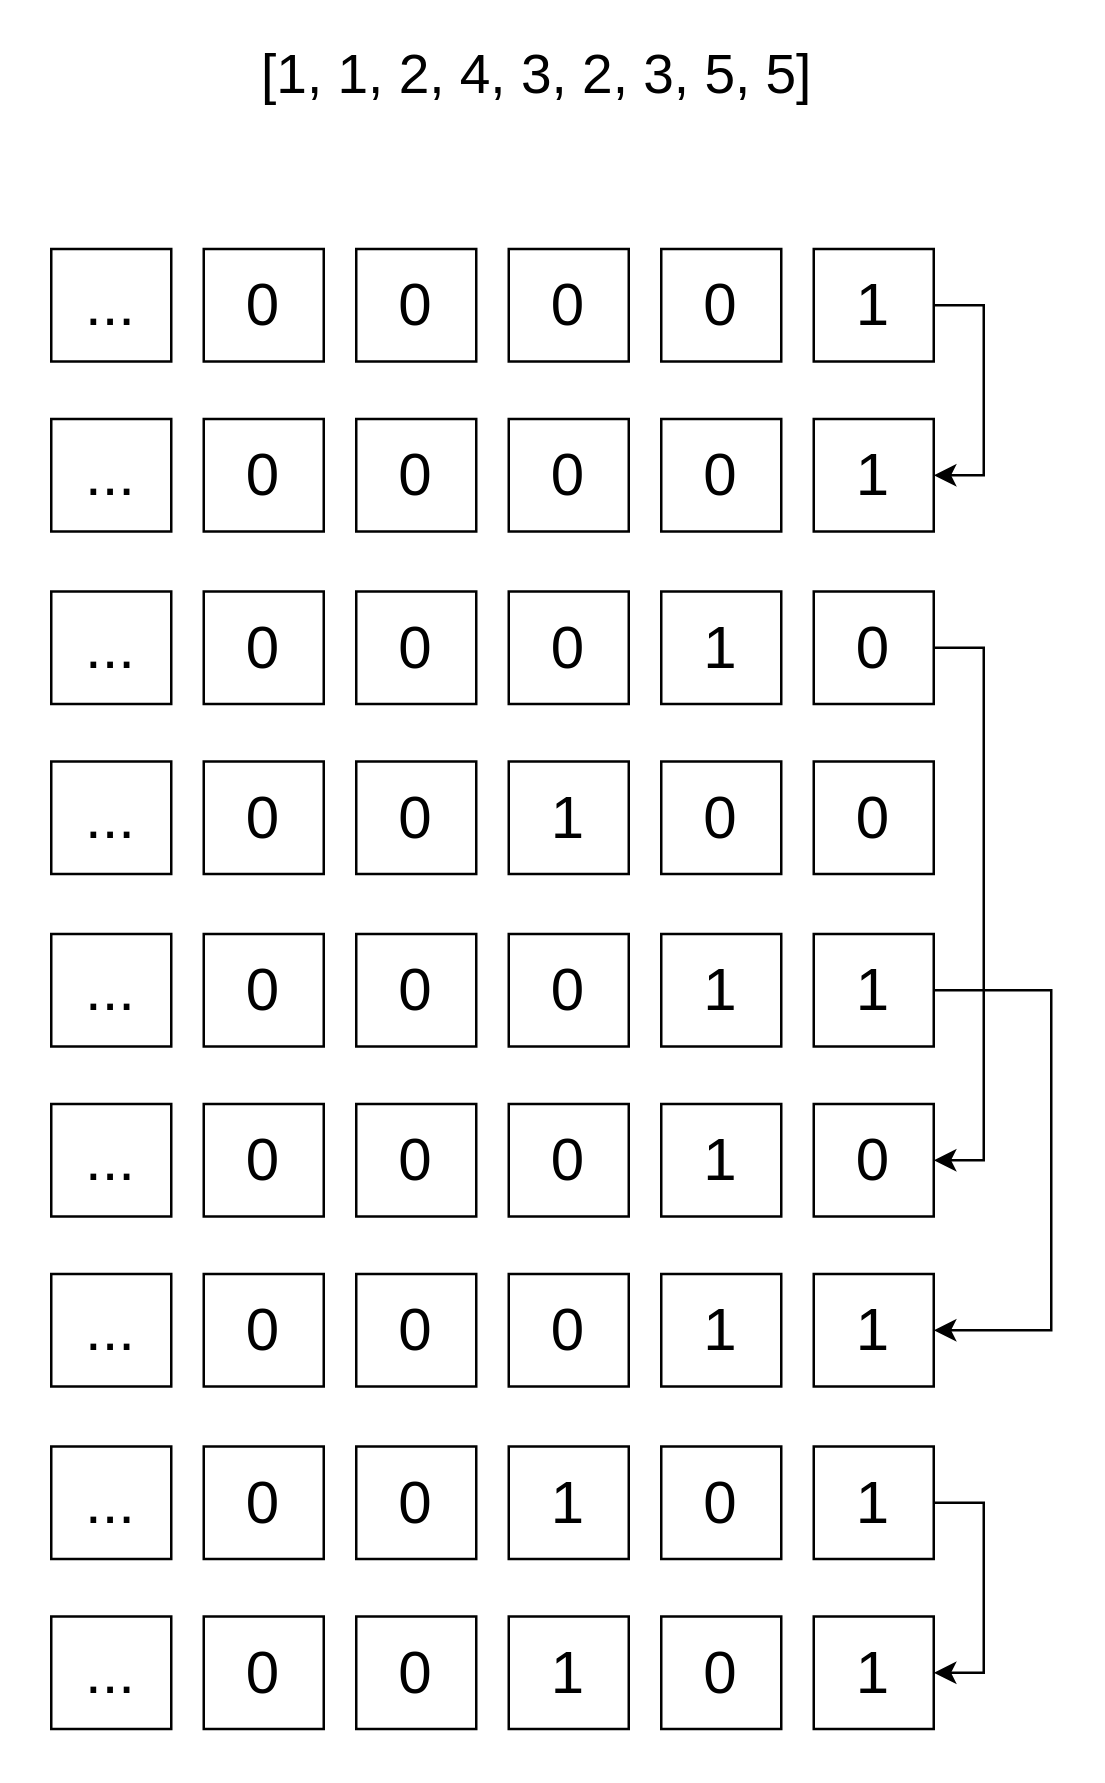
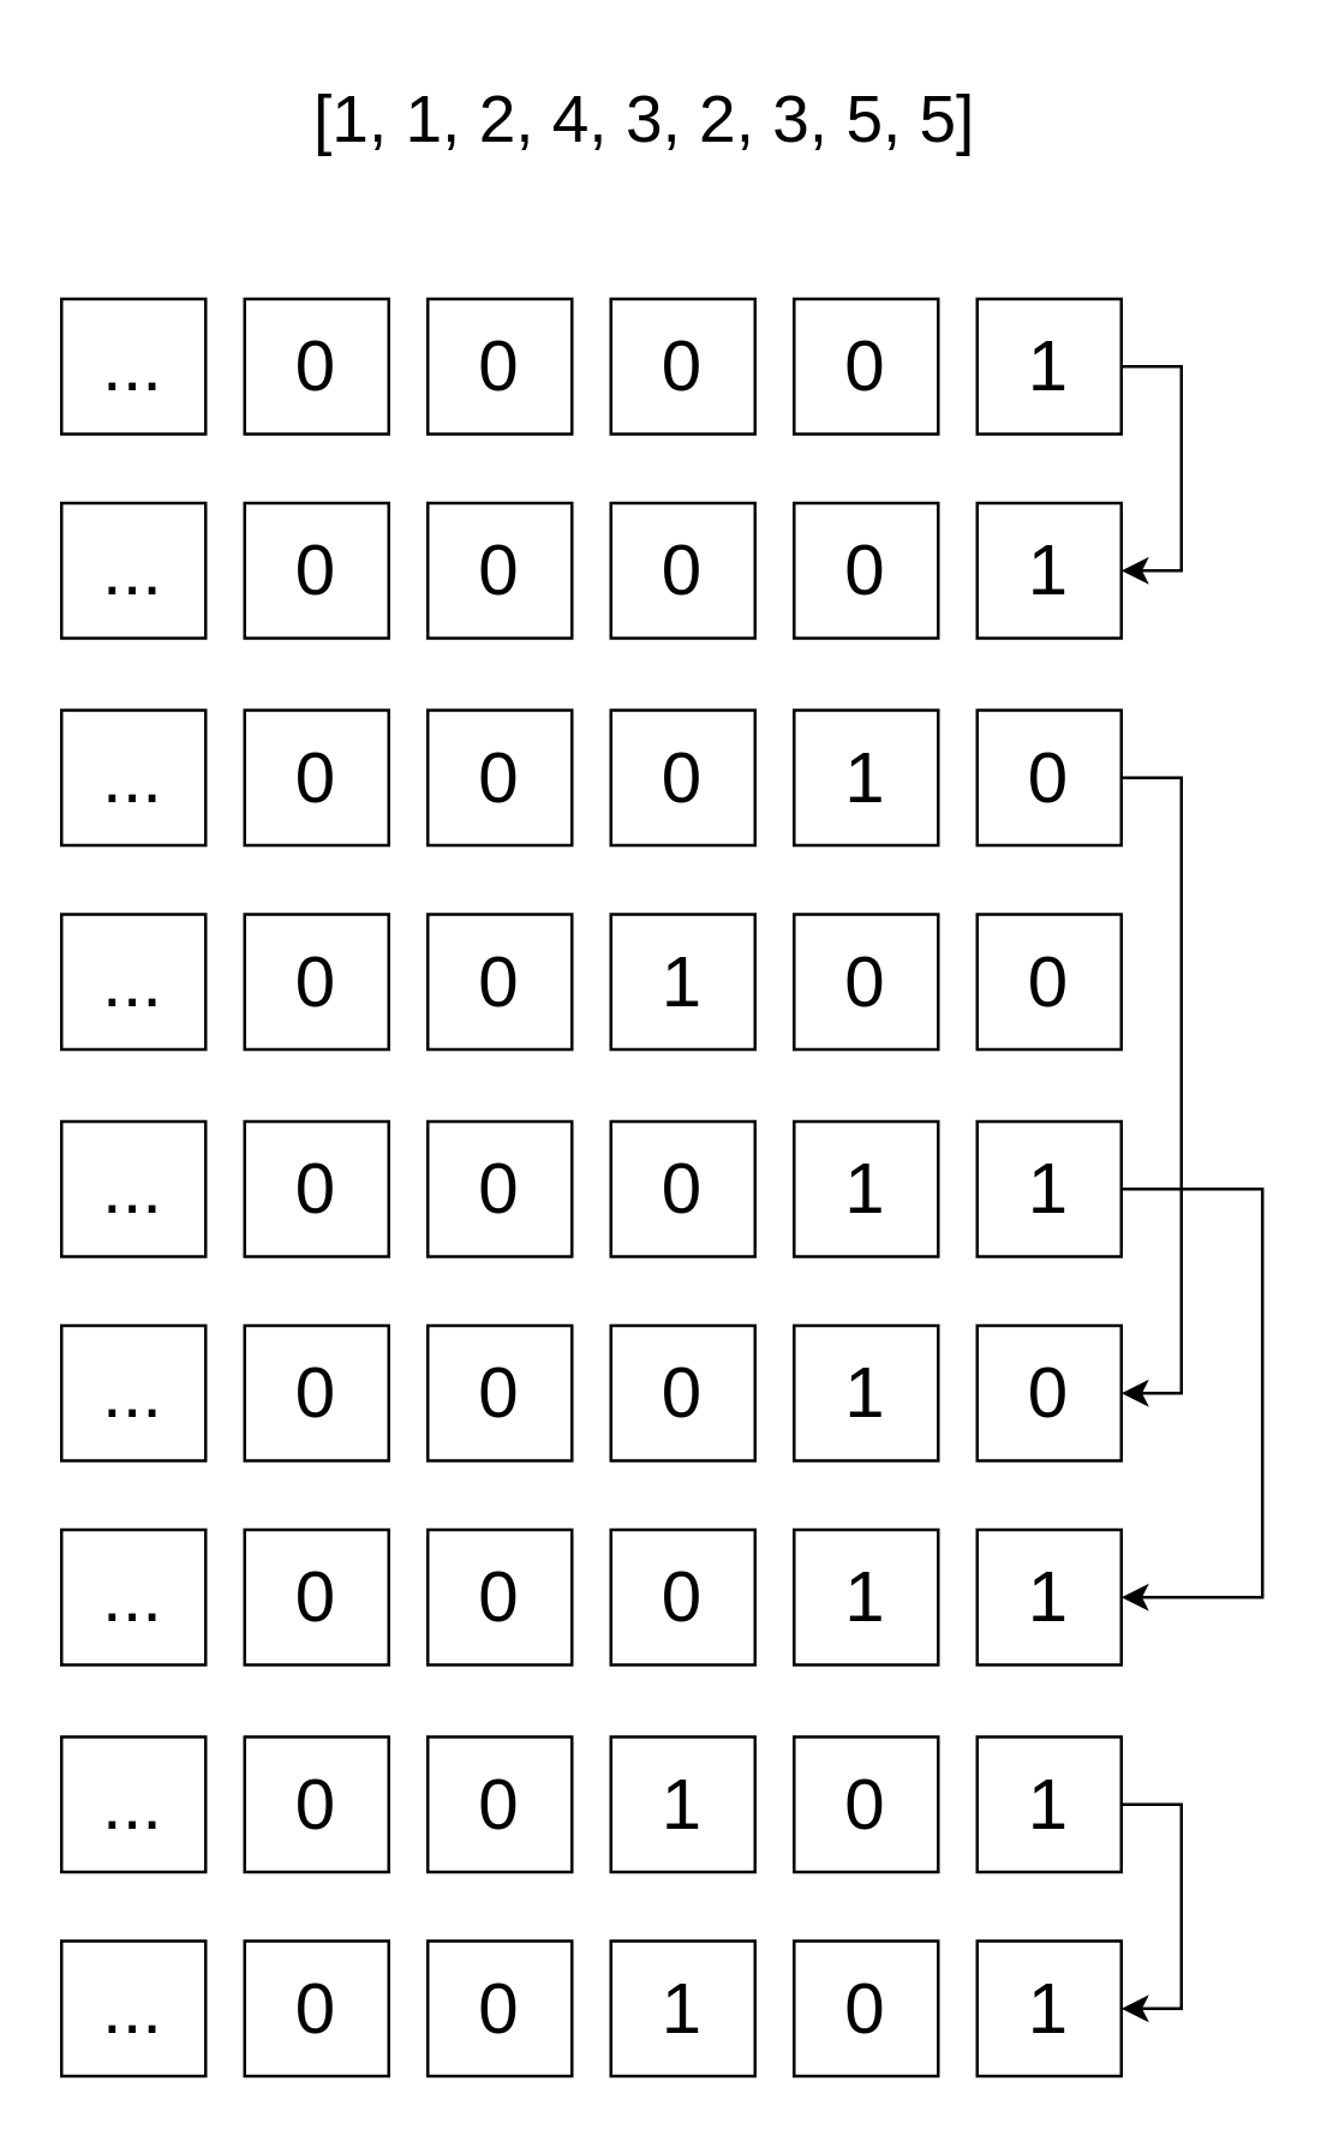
  <mxCell id="0" />
  <mxCell id="1" parent="0" />
- <mxCell id="2" value="[1, 1, 2, 4, 3, 2, 3, 5, 5]" style="text;whiteSpace=wrap;html=1;fontSize=22;align=center;" parent="1" vertex="1"><mxGeometry x="66" y="10" width="297" height="39" as="geometry" /></mxCell>
+ <mxCell id="2" value="[1, 1, 2, 4, 3, 2, 3, 5, 5]" style="text;whiteSpace=wrap;html=1;fontSize=22;align=center;" parent="1" vertex="1"><mxGeometry x="66" y="20" width="297" height="39" as="geometry" /></mxCell>
  <mxCell id="3" value="" style="group" parent="1" vertex="1" connectable="0"><mxGeometry x="20" y="99" width="353" height="45" as="geometry" /></mxCell>
  <mxCell id="4" value="0" style="rounded=0;whiteSpace=wrap;html=1;fontSize=24;" parent="3" vertex="1"><mxGeometry x="183" width="48" height="45" as="geometry" /></mxCell>
  <mxCell id="5" value="0" style="rounded=0;whiteSpace=wrap;html=1;fontSize=24;" parent="3" vertex="1"><mxGeometry x="244" width="48" height="45" as="geometry" /></mxCell>
  <mxCell id="6" value="1" style="rounded=0;whiteSpace=wrap;html=1;fontSize=24;" parent="3" vertex="1"><mxGeometry x="305" width="48" height="45" as="geometry" /></mxCell>
  <mxCell id="7" value="0" style="rounded=0;whiteSpace=wrap;html=1;fontSize=24;" parent="3" vertex="1"><mxGeometry x="122" width="48" height="45" as="geometry" /></mxCell>
  <mxCell id="8" value="0" style="rounded=0;whiteSpace=wrap;html=1;fontSize=24;" parent="3" vertex="1"><mxGeometry x="61" width="48" height="45" as="geometry" /></mxCell>
  <mxCell id="9" value="..." style="rounded=0;whiteSpace=wrap;html=1;fontSize=24;" parent="3" vertex="1"><mxGeometry width="48" height="45" as="geometry" /></mxCell>
  <mxCell id="10" value="" style="group" parent="1" vertex="1" connectable="0"><mxGeometry x="20" y="167" width="353" height="45" as="geometry" /></mxCell>
  <mxCell id="11" value="0" style="rounded=0;whiteSpace=wrap;html=1;fontSize=24;" parent="10" vertex="1"><mxGeometry x="183" width="48" height="45" as="geometry" /></mxCell>
  <mxCell id="12" value="0" style="rounded=0;whiteSpace=wrap;html=1;fontSize=24;" parent="10" vertex="1"><mxGeometry x="244" width="48" height="45" as="geometry" /></mxCell>
  <mxCell id="13" value="1" style="rounded=0;whiteSpace=wrap;html=1;fontSize=24;" parent="10" vertex="1"><mxGeometry x="305" width="48" height="45" as="geometry" /></mxCell>
  <mxCell id="14" value="0" style="rounded=0;whiteSpace=wrap;html=1;fontSize=24;" parent="10" vertex="1"><mxGeometry x="122" width="48" height="45" as="geometry" /></mxCell>
  <mxCell id="15" value="0" style="rounded=0;whiteSpace=wrap;html=1;fontSize=24;" parent="10" vertex="1"><mxGeometry x="61" width="48" height="45" as="geometry" /></mxCell>
  <mxCell id="16" value="..." style="rounded=0;whiteSpace=wrap;html=1;fontSize=24;" parent="10" vertex="1"><mxGeometry width="48" height="45" as="geometry" /></mxCell>
  <mxCell id="17" value="" style="group" parent="1" vertex="1" connectable="0"><mxGeometry x="20" y="236" width="353" height="45" as="geometry" /></mxCell>
  <mxCell id="18" value="0" style="rounded=0;whiteSpace=wrap;html=1;fontSize=24;" parent="17" vertex="1"><mxGeometry x="183" width="48" height="45" as="geometry" /></mxCell>
  <mxCell id="19" value="1" style="rounded=0;whiteSpace=wrap;html=1;fontSize=24;" parent="17" vertex="1"><mxGeometry x="244" width="48" height="45" as="geometry" /></mxCell>
  <mxCell id="20" value="0" style="rounded=0;whiteSpace=wrap;html=1;fontSize=24;" parent="17" vertex="1"><mxGeometry x="305" width="48" height="45" as="geometry" /></mxCell>
  <mxCell id="21" value="0" style="rounded=0;whiteSpace=wrap;html=1;fontSize=24;" parent="17" vertex="1"><mxGeometry x="122" width="48" height="45" as="geometry" /></mxCell>
  <mxCell id="22" value="0" style="rounded=0;whiteSpace=wrap;html=1;fontSize=24;" parent="17" vertex="1"><mxGeometry x="61" width="48" height="45" as="geometry" /></mxCell>
  <mxCell id="23" value="..." style="rounded=0;whiteSpace=wrap;html=1;fontSize=24;" parent="17" vertex="1"><mxGeometry width="48" height="45" as="geometry" /></mxCell>
  <mxCell id="24" value="" style="group" parent="1" vertex="1" connectable="0"><mxGeometry x="20" y="304" width="353" height="45" as="geometry" /></mxCell>
  <mxCell id="25" value="1" style="rounded=0;whiteSpace=wrap;html=1;fontSize=24;" parent="24" vertex="1"><mxGeometry x="183" width="48" height="45" as="geometry" /></mxCell>
  <mxCell id="26" value="0" style="rounded=0;whiteSpace=wrap;html=1;fontSize=24;" parent="24" vertex="1"><mxGeometry x="244" width="48" height="45" as="geometry" /></mxCell>
  <mxCell id="27" value="0" style="rounded=0;whiteSpace=wrap;html=1;fontSize=24;" parent="24" vertex="1"><mxGeometry x="305" width="48" height="45" as="geometry" /></mxCell>
  <mxCell id="28" value="0" style="rounded=0;whiteSpace=wrap;html=1;fontSize=24;" parent="24" vertex="1"><mxGeometry x="122" width="48" height="45" as="geometry" /></mxCell>
  <mxCell id="29" value="0" style="rounded=0;whiteSpace=wrap;html=1;fontSize=24;" parent="24" vertex="1"><mxGeometry x="61" width="48" height="45" as="geometry" /></mxCell>
  <mxCell id="30" value="..." style="rounded=0;whiteSpace=wrap;html=1;fontSize=24;" parent="24" vertex="1"><mxGeometry width="48" height="45" as="geometry" /></mxCell>
  <mxCell id="31" value="" style="group" parent="1" vertex="1" connectable="0"><mxGeometry x="20" y="373" width="353" height="45" as="geometry" /></mxCell>
  <mxCell id="32" value="0" style="rounded=0;whiteSpace=wrap;html=1;fontSize=24;" parent="31" vertex="1"><mxGeometry x="183" width="48" height="45" as="geometry" /></mxCell>
  <mxCell id="33" value="1" style="rounded=0;whiteSpace=wrap;html=1;fontSize=24;" parent="31" vertex="1"><mxGeometry x="244" width="48" height="45" as="geometry" /></mxCell>
  <mxCell id="34" value="1" style="rounded=0;whiteSpace=wrap;html=1;fontSize=24;" parent="31" vertex="1"><mxGeometry x="305" width="48" height="45" as="geometry" /></mxCell>
  <mxCell id="35" value="0" style="rounded=0;whiteSpace=wrap;html=1;fontSize=24;" parent="31" vertex="1"><mxGeometry x="122" width="48" height="45" as="geometry" /></mxCell>
  <mxCell id="36" value="0" style="rounded=0;whiteSpace=wrap;html=1;fontSize=24;" parent="31" vertex="1"><mxGeometry x="61" width="48" height="45" as="geometry" /></mxCell>
  <mxCell id="37" value="..." style="rounded=0;whiteSpace=wrap;html=1;fontSize=24;" parent="31" vertex="1"><mxGeometry width="48" height="45" as="geometry" /></mxCell>
  <mxCell id="38" value="" style="group" parent="1" vertex="1" connectable="0"><mxGeometry x="20" y="441" width="353" height="45" as="geometry" /></mxCell>
  <mxCell id="39" value="0" style="rounded=0;whiteSpace=wrap;html=1;fontSize=24;" parent="38" vertex="1"><mxGeometry x="183" width="48" height="45" as="geometry" /></mxCell>
  <mxCell id="40" value="1" style="rounded=0;whiteSpace=wrap;html=1;fontSize=24;" parent="38" vertex="1"><mxGeometry x="244" width="48" height="45" as="geometry" /></mxCell>
  <mxCell id="41" value="0" style="rounded=0;whiteSpace=wrap;html=1;fontSize=24;" parent="38" vertex="1"><mxGeometry x="305" width="48" height="45" as="geometry" /></mxCell>
  <mxCell id="42" value="0" style="rounded=0;whiteSpace=wrap;html=1;fontSize=24;" parent="38" vertex="1"><mxGeometry x="122" width="48" height="45" as="geometry" /></mxCell>
  <mxCell id="43" value="0" style="rounded=0;whiteSpace=wrap;html=1;fontSize=24;" parent="38" vertex="1"><mxGeometry x="61" width="48" height="45" as="geometry" /></mxCell>
  <mxCell id="44" value="..." style="rounded=0;whiteSpace=wrap;html=1;fontSize=24;" parent="38" vertex="1"><mxGeometry width="48" height="45" as="geometry" /></mxCell>
  <mxCell id="45" value="" style="group" parent="1" vertex="1" connectable="0"><mxGeometry x="20" y="509" width="353" height="45" as="geometry" /></mxCell>
  <mxCell id="46" value="0" style="rounded=0;whiteSpace=wrap;html=1;fontSize=24;" parent="45" vertex="1"><mxGeometry x="183" width="48" height="45" as="geometry" /></mxCell>
  <mxCell id="47" value="1" style="rounded=0;whiteSpace=wrap;html=1;fontSize=24;" parent="45" vertex="1"><mxGeometry x="244" width="48" height="45" as="geometry" /></mxCell>
  <mxCell id="48" value="1" style="rounded=0;whiteSpace=wrap;html=1;fontSize=24;" parent="45" vertex="1"><mxGeometry x="305" width="48" height="45" as="geometry" /></mxCell>
  <mxCell id="49" value="0" style="rounded=0;whiteSpace=wrap;html=1;fontSize=24;" parent="45" vertex="1"><mxGeometry x="122" width="48" height="45" as="geometry" /></mxCell>
  <mxCell id="50" value="0" style="rounded=0;whiteSpace=wrap;html=1;fontSize=24;" parent="45" vertex="1"><mxGeometry x="61" width="48" height="45" as="geometry" /></mxCell>
  <mxCell id="51" value="..." style="rounded=0;whiteSpace=wrap;html=1;fontSize=24;" parent="45" vertex="1"><mxGeometry width="48" height="45" as="geometry" /></mxCell>
  <mxCell id="52" value="" style="group" parent="1" vertex="1" connectable="0"><mxGeometry x="20" y="578" width="353" height="45" as="geometry" /></mxCell>
  <mxCell id="53" value="1" style="rounded=0;whiteSpace=wrap;html=1;fontSize=24;" parent="52" vertex="1"><mxGeometry x="183" width="48" height="45" as="geometry" /></mxCell>
  <mxCell id="54" value="0" style="rounded=0;whiteSpace=wrap;html=1;fontSize=24;" parent="52" vertex="1"><mxGeometry x="244" width="48" height="45" as="geometry" /></mxCell>
  <mxCell id="55" value="1" style="rounded=0;whiteSpace=wrap;html=1;fontSize=24;" parent="52" vertex="1"><mxGeometry x="305" width="48" height="45" as="geometry" /></mxCell>
  <mxCell id="56" value="0" style="rounded=0;whiteSpace=wrap;html=1;fontSize=24;" parent="52" vertex="1"><mxGeometry x="122" width="48" height="45" as="geometry" /></mxCell>
  <mxCell id="57" value="0" style="rounded=0;whiteSpace=wrap;html=1;fontSize=24;" parent="52" vertex="1"><mxGeometry x="61" width="48" height="45" as="geometry" /></mxCell>
  <mxCell id="58" value="..." style="rounded=0;whiteSpace=wrap;html=1;fontSize=24;" parent="52" vertex="1"><mxGeometry width="48" height="45" as="geometry" /></mxCell>
  <mxCell id="59" value="" style="group" parent="1" vertex="1" connectable="0"><mxGeometry x="20" y="646" width="353" height="45" as="geometry" /></mxCell>
  <mxCell id="60" value="1" style="rounded=0;whiteSpace=wrap;html=1;fontSize=24;" parent="59" vertex="1"><mxGeometry x="183" width="48" height="45" as="geometry" /></mxCell>
  <mxCell id="61" value="0" style="rounded=0;whiteSpace=wrap;html=1;fontSize=24;" parent="59" vertex="1"><mxGeometry x="244" width="48" height="45" as="geometry" /></mxCell>
  <mxCell id="62" value="1" style="rounded=0;whiteSpace=wrap;html=1;fontSize=24;" parent="59" vertex="1"><mxGeometry x="305" width="48" height="45" as="geometry" /></mxCell>
  <mxCell id="63" value="0" style="rounded=0;whiteSpace=wrap;html=1;fontSize=24;" parent="59" vertex="1"><mxGeometry x="122" width="48" height="45" as="geometry" /></mxCell>
  <mxCell id="64" value="0" style="rounded=0;whiteSpace=wrap;html=1;fontSize=24;" parent="59" vertex="1"><mxGeometry x="61" width="48" height="45" as="geometry" /></mxCell>
  <mxCell id="65" value="..." style="rounded=0;whiteSpace=wrap;html=1;fontSize=24;" parent="59" vertex="1"><mxGeometry width="48" height="45" as="geometry" /></mxCell>
  <mxCell id="66" style="edgeStyle=orthogonalEdgeStyle;rounded=0;orthogonalLoop=1;jettySize=auto;html=1;entryX=1;entryY=0.5;entryDx=0;entryDy=0;exitX=1;exitY=0.5;exitDx=0;exitDy=0;" parent="1" source="6" target="13" edge="1"><mxGeometry relative="1" as="geometry" /></mxCell>
  <mxCell id="67" style="edgeStyle=orthogonalEdgeStyle;rounded=0;orthogonalLoop=1;jettySize=auto;html=1;entryX=1;entryY=0.5;entryDx=0;entryDy=0;exitX=1;exitY=0.5;exitDx=0;exitDy=0;" parent="1" source="20" target="41" edge="1"><mxGeometry relative="1" as="geometry" /></mxCell>
  <mxCell id="68" style="edgeStyle=orthogonalEdgeStyle;rounded=0;orthogonalLoop=1;jettySize=auto;html=1;entryX=1;entryY=0.5;entryDx=0;entryDy=0;exitX=1;exitY=0.5;exitDx=0;exitDy=0;" parent="1" source="34" target="48" edge="1"><mxGeometry relative="1" as="geometry"><Array as="points"><mxPoint x="420" y="396" /><mxPoint x="420" y="532" /></Array></mxGeometry></mxCell>
  <mxCell id="69" style="edgeStyle=orthogonalEdgeStyle;rounded=0;orthogonalLoop=1;jettySize=auto;html=1;entryX=1;entryY=0.5;entryDx=0;entryDy=0;exitX=1;exitY=0.5;exitDx=0;exitDy=0;" parent="1" source="55" target="62" edge="1"><mxGeometry relative="1" as="geometry" /></mxCell>
